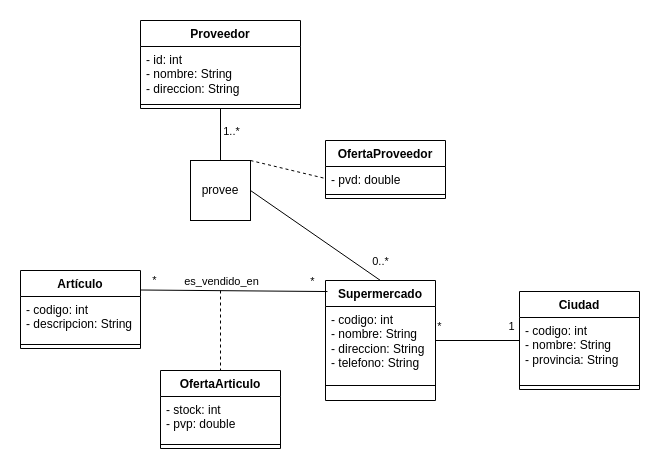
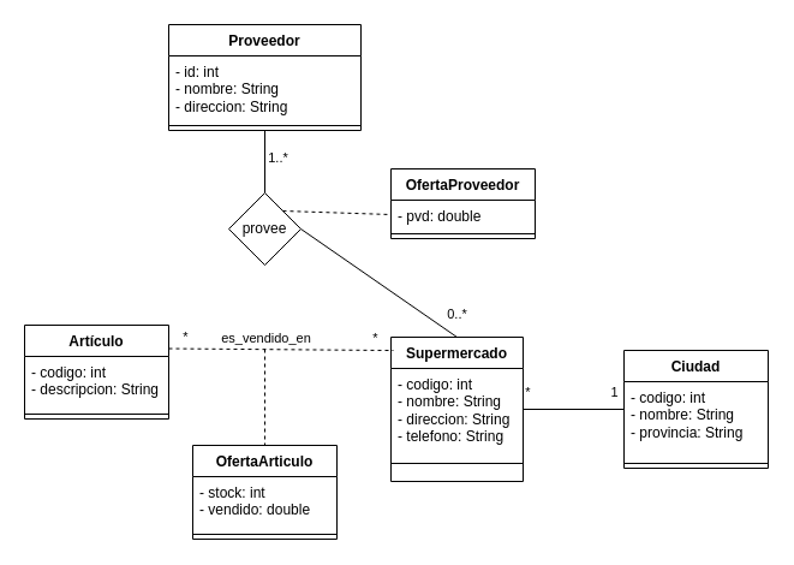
  <mxCell id="0" />
  <mxCell id="1" parent="0" />
  <mxCell id="2" value="Supermercado" style="swimlane;fontStyle=1;align=center;verticalAlign=top;childLayout=stackLayout;horizontal=1;startSize=26;horizontalStack=0;resizeParent=1;resizeParentMax=0;resizeLast=0;collapsible=1;marginBottom=0;whiteSpace=wrap;html=1;" parent="1" vertex="1"><mxGeometry x="325" y="280" width="110" height="120" as="geometry"><mxRectangle x="110" y="190" width="120" height="30" as="alternateBounds" /></mxGeometry></mxCell>
  <mxCell id="3" value="- codigo: int&lt;div&gt;- nombre: String&lt;/div&gt;&lt;div&gt;- direccion: String&lt;/div&gt;&lt;div&gt;- telefono: String&lt;/div&gt;" style="text;strokeColor=none;fillColor=none;align=left;verticalAlign=top;spacingLeft=4;spacingRight=4;overflow=hidden;rotatable=0;points=[[0,0.5],[1,0.5]];portConstraint=eastwest;whiteSpace=wrap;html=1;" parent="2" vertex="1"><mxGeometry y="26" width="110" height="64" as="geometry" /></mxCell>
  <mxCell id="4" value="" style="line;strokeWidth=1;fillColor=none;align=left;verticalAlign=middle;spacingTop=-1;spacingLeft=3;spacingRight=3;rotatable=0;labelPosition=right;points=[];portConstraint=eastwest;strokeColor=inherit;" parent="2" vertex="1"><mxGeometry y="90" width="110" height="30" as="geometry" /></mxCell>
  <mxCell id="5" value="Ciudad" style="swimlane;fontStyle=1;align=center;verticalAlign=top;childLayout=stackLayout;horizontal=1;startSize=26;horizontalStack=0;resizeParent=1;resizeParentMax=0;resizeLast=0;collapsible=1;marginBottom=0;whiteSpace=wrap;html=1;" parent="1" vertex="1"><mxGeometry x="519" y="291" width="120" height="98" as="geometry"><mxRectangle x="400" y="190" width="80" height="30" as="alternateBounds" /></mxGeometry></mxCell>
  <mxCell id="6" value="- codigo: int&lt;div&gt;- nombre: String&lt;/div&gt;&lt;div&gt;- provincia: String&lt;/div&gt;" style="text;strokeColor=none;fillColor=none;align=left;verticalAlign=top;spacingLeft=4;spacingRight=4;overflow=hidden;rotatable=0;points=[[0,0.5],[1,0.5]];portConstraint=eastwest;whiteSpace=wrap;html=1;" parent="5" vertex="1"><mxGeometry y="26" width="120" height="64" as="geometry" /></mxCell>
  <mxCell id="7" value="" style="line;strokeWidth=1;fillColor=none;align=left;verticalAlign=middle;spacingTop=-1;spacingLeft=3;spacingRight=3;rotatable=0;labelPosition=right;points=[];portConstraint=eastwest;strokeColor=inherit;" parent="5" vertex="1"><mxGeometry y="90" width="120" height="8" as="geometry" /></mxCell>
  <mxCell id="8" value="" style="endArrow=none;startArrow=none;endFill=1;startFill=0;html=1;rounded=0;exitX=1;exitY=0.5;exitDx=0;exitDy=0;entryX=0;entryY=0.5;entryDx=0;entryDy=0;" parent="1" source="2" target="5" edge="1"><mxGeometry width="160" relative="1" as="geometry"><mxPoint x="550" y="490" as="sourcePoint" /><mxPoint x="710" y="490" as="targetPoint" /></mxGeometry></mxCell>
  <mxCell id="9" value="1" style="edgeLabel;html=1;align=center;verticalAlign=middle;resizable=0;points=[];" parent="8" vertex="1" connectable="0"><mxGeometry x="0.776" y="1" relative="1" as="geometry"><mxPoint y="-14" as="offset" /></mxGeometry></mxCell>
  <mxCell id="10" value="*" style="edgeLabel;html=1;align=center;verticalAlign=middle;resizable=0;points=[];" parent="8" vertex="1" connectable="0"><mxGeometry x="-0.835" y="-2" relative="1" as="geometry"><mxPoint x="-4" y="-17" as="offset" /></mxGeometry></mxCell>
  <mxCell id="11" value="Artículo" style="swimlane;fontStyle=1;align=center;verticalAlign=top;childLayout=stackLayout;horizontal=1;startSize=26;horizontalStack=0;resizeParent=1;resizeParentMax=0;resizeLast=0;collapsible=1;marginBottom=0;whiteSpace=wrap;html=1;" parent="1" vertex="1"><mxGeometry x="20" y="270" width="120" height="78" as="geometry" /></mxCell>
  <mxCell id="12" value="- codigo: int&lt;div&gt;- descripcion: String&lt;/div&gt;&lt;div&gt;&lt;br&gt;&lt;/div&gt;&lt;div&gt;&lt;br&gt;&lt;/div&gt;" style="text;strokeColor=none;fillColor=none;align=left;verticalAlign=top;spacingLeft=4;spacingRight=4;overflow=hidden;rotatable=0;points=[[0,0.5],[1,0.5]];portConstraint=eastwest;whiteSpace=wrap;html=1;" parent="11" vertex="1"><mxGeometry y="26" width="120" height="44" as="geometry" /></mxCell>
  <mxCell id="13" value="" style="line;strokeWidth=1;fillColor=none;align=left;verticalAlign=middle;spacingTop=-1;spacingLeft=3;spacingRight=3;rotatable=0;labelPosition=right;points=[];portConstraint=eastwest;strokeColor=inherit;" parent="11" vertex="1"><mxGeometry y="70" width="120" height="8" as="geometry" /></mxCell>
- <mxCell id="14" value="" style="endArrow=none;startArrow=none;endFill=1;startFill=0;html=1;rounded=0;exitX=1;exitY=0.25;exitDx=0;exitDy=0;entryX=0.018;entryY=0.092;entryDx=0;entryDy=0;entryPerimeter=0;" parent="1" source="11" target="2" edge="1"><mxGeometry width="160" relative="1" as="geometry"><mxPoint x="120" y="400" as="sourcePoint" /><mxPoint x="280" y="400" as="targetPoint" /></mxGeometry></mxCell>
+ <mxCell id="14" value="" style="endArrow=none;startArrow=none;endFill=1;startFill=0;html=1;rounded=0;exitX=1;exitY=0.25;exitDx=0;exitDy=0;entryX=0.018;entryY=0.092;entryDx=0;entryDy=0;entryPerimeter=0;dashed=1;" parent="1" source="11" target="2" edge="1"><mxGeometry width="160" relative="1" as="geometry"><mxPoint x="120" y="400" as="sourcePoint" /><mxPoint x="280" y="400" as="targetPoint" /></mxGeometry></mxCell>
  <mxCell id="15" value="*" style="edgeLabel;html=1;align=center;verticalAlign=middle;resizable=0;points=[];" parent="14" vertex="1" connectable="0"><mxGeometry x="-0.771" y="-1" relative="1" as="geometry"><mxPoint x="-7" y="-11" as="offset" /></mxGeometry></mxCell>
  <mxCell id="16" value="*" style="edgeLabel;html=1;align=center;verticalAlign=middle;resizable=0;points=[];" parent="14" vertex="1" connectable="0"><mxGeometry x="0.854" relative="1" as="geometry"><mxPoint x="-1" y="-10" as="offset" /></mxGeometry></mxCell>
  <mxCell id="17" value="es_vendido_en" style="edgeLabel;html=1;align=center;verticalAlign=middle;resizable=0;points=[];" vertex="1" connectable="0" parent="14"><mxGeometry x="0.176" y="2" relative="1" as="geometry"><mxPoint x="-30" y="-8" as="offset" /></mxGeometry></mxCell>
  <mxCell id="18" value="OfertaArticulo" style="swimlane;fontStyle=1;align=center;verticalAlign=top;childLayout=stackLayout;horizontal=1;startSize=26;horizontalStack=0;resizeParent=1;resizeParentMax=0;resizeLast=0;collapsible=1;marginBottom=0;whiteSpace=wrap;html=1;" parent="1" vertex="1"><mxGeometry x="160" y="370" width="120" height="78" as="geometry" /></mxCell>
- <mxCell id="19" value="- stock: int&lt;div&gt;- pvp: double&lt;/div&gt;" style="text;strokeColor=none;fillColor=none;align=left;verticalAlign=top;spacingLeft=4;spacingRight=4;overflow=hidden;rotatable=0;points=[[0,0.5],[1,0.5]];portConstraint=eastwest;whiteSpace=wrap;html=1;" parent="18" vertex="1"><mxGeometry y="26" width="120" height="44" as="geometry" /></mxCell>
+ <mxCell id="19" value="- stock: int&lt;div&gt;- vendido: double&lt;/div&gt;" style="text;strokeColor=none;fillColor=none;align=left;verticalAlign=top;spacingLeft=4;spacingRight=4;overflow=hidden;rotatable=0;points=[[0,0.5],[1,0.5]];portConstraint=eastwest;whiteSpace=wrap;html=1;" parent="18" vertex="1"><mxGeometry y="26" width="120" height="44" as="geometry" /></mxCell>
  <mxCell id="20" value="" style="line;strokeWidth=1;fillColor=none;align=left;verticalAlign=middle;spacingTop=-1;spacingLeft=3;spacingRight=3;rotatable=0;labelPosition=right;points=[];portConstraint=eastwest;strokeColor=inherit;" parent="18" vertex="1"><mxGeometry y="70" width="120" height="8" as="geometry" /></mxCell>
  <mxCell id="21" value="" style="endArrow=none;dashed=1;endFill=0;endSize=12;html=1;rounded=0;entryX=0.5;entryY=0;entryDx=0;entryDy=0;startFill=0;" parent="1" target="18" edge="1"><mxGeometry width="160" relative="1" as="geometry"><mxPoint x="220" y="290" as="sourcePoint" /><mxPoint x="280" y="400" as="targetPoint" /></mxGeometry></mxCell>
  <mxCell id="22" value="Proveedor" style="swimlane;fontStyle=1;align=center;verticalAlign=top;childLayout=stackLayout;horizontal=1;startSize=26;horizontalStack=0;resizeParent=1;resizeParentMax=0;resizeLast=0;collapsible=1;marginBottom=0;whiteSpace=wrap;html=1;" vertex="1" parent="1"><mxGeometry x="140" y="20" width="160" height="88" as="geometry" /></mxCell>
  <mxCell id="23" value="- id: int&lt;div&gt;- nombre: String&lt;/div&gt;&lt;div&gt;- direccion: String&lt;/div&gt;" style="text;strokeColor=none;fillColor=none;align=left;verticalAlign=top;spacingLeft=4;spacingRight=4;overflow=hidden;rotatable=0;points=[[0,0.5],[1,0.5]];portConstraint=eastwest;whiteSpace=wrap;html=1;" vertex="1" parent="22"><mxGeometry y="26" width="160" height="54" as="geometry" /></mxCell>
  <mxCell id="24" value="" style="line;strokeWidth=1;fillColor=none;align=left;verticalAlign=middle;spacingTop=-1;spacingLeft=3;spacingRight=3;rotatable=0;labelPosition=right;points=[];portConstraint=eastwest;strokeColor=inherit;" vertex="1" parent="22"><mxGeometry y="80" width="160" height="8" as="geometry" /></mxCell>
  <mxCell id="25" style="edgeStyle=orthogonalEdgeStyle;rounded=0;orthogonalLoop=1;jettySize=auto;html=1;exitX=0.5;exitY=0;exitDx=0;exitDy=0;entryX=0.5;entryY=1;entryDx=0;entryDy=0;endArrow=none;startFill=0;" edge="1" parent="1" source="29" target="22"><mxGeometry relative="1" as="geometry" /></mxCell>
  <mxCell id="26" value="1..*" style="edgeLabel;html=1;align=center;verticalAlign=middle;resizable=0;points=[];" vertex="1" connectable="0" parent="25"><mxGeometry x="-0.077" y="-1" relative="1" as="geometry"><mxPoint x="9" y="-6" as="offset" /></mxGeometry></mxCell>
  <mxCell id="27" style="edgeStyle=none;rounded=0;orthogonalLoop=1;jettySize=auto;html=1;exitX=1;exitY=0.5;exitDx=0;exitDy=0;entryX=0.5;entryY=0;entryDx=0;entryDy=0;endArrow=none;startFill=0;" edge="1" parent="1" source="29" target="2"><mxGeometry relative="1" as="geometry" /></mxCell>
  <mxCell id="28" value="0..*" style="edgeLabel;html=1;align=center;verticalAlign=middle;resizable=0;points=[];" vertex="1" connectable="0" parent="27"><mxGeometry x="0.382" relative="1" as="geometry"><mxPoint x="40" y="8" as="offset" /></mxGeometry></mxCell>
- <mxCell id="29" value="provee" style="whiteSpace=wrap;html=1;rounded=0;" vertex="1" parent="1"><mxGeometry x="190" y="160" width="60" height="60" as="geometry" /></mxCell>
+ <mxCell id="29" value="provee" style="rhombus;whiteSpace=wrap;html=1;" vertex="1" parent="1"><mxGeometry x="190" y="160" width="60" height="60" as="geometry" /></mxCell>
  <mxCell id="30" value="OfertaProveedor" style="swimlane;fontStyle=1;align=center;verticalAlign=top;childLayout=stackLayout;horizontal=1;startSize=26;horizontalStack=0;resizeParent=1;resizeParentMax=0;resizeLast=0;collapsible=1;marginBottom=0;whiteSpace=wrap;html=1;" vertex="1" parent="1"><mxGeometry x="325" y="140" width="120" height="58" as="geometry" /></mxCell>
  <mxCell id="31" value="&lt;div&gt;- pvd: double&lt;/div&gt;" style="text;strokeColor=none;fillColor=none;align=left;verticalAlign=top;spacingLeft=4;spacingRight=4;overflow=hidden;rotatable=0;points=[[0,0.5],[1,0.5]];portConstraint=eastwest;whiteSpace=wrap;html=1;" vertex="1" parent="30"><mxGeometry y="26" width="120" height="24" as="geometry" /></mxCell>
  <mxCell id="32" value="" style="line;strokeWidth=1;fillColor=none;align=left;verticalAlign=middle;spacingTop=-1;spacingLeft=3;spacingRight=3;rotatable=0;labelPosition=right;points=[];portConstraint=eastwest;strokeColor=inherit;" vertex="1" parent="30"><mxGeometry y="50" width="120" height="8" as="geometry" /></mxCell>
  <mxCell id="33" value="" style="endArrow=none;dashed=1;endFill=0;endSize=12;html=1;rounded=0;entryX=0;entryY=0.5;entryDx=0;entryDy=0;startFill=0;exitX=1;exitY=0;exitDx=0;exitDy=0;" edge="1" parent="1" target="31" source="29"><mxGeometry width="160" relative="1" as="geometry"><mxPoint x="400" y="40" as="sourcePoint" /><mxPoint x="460" y="150" as="targetPoint" /></mxGeometry></mxCell>
